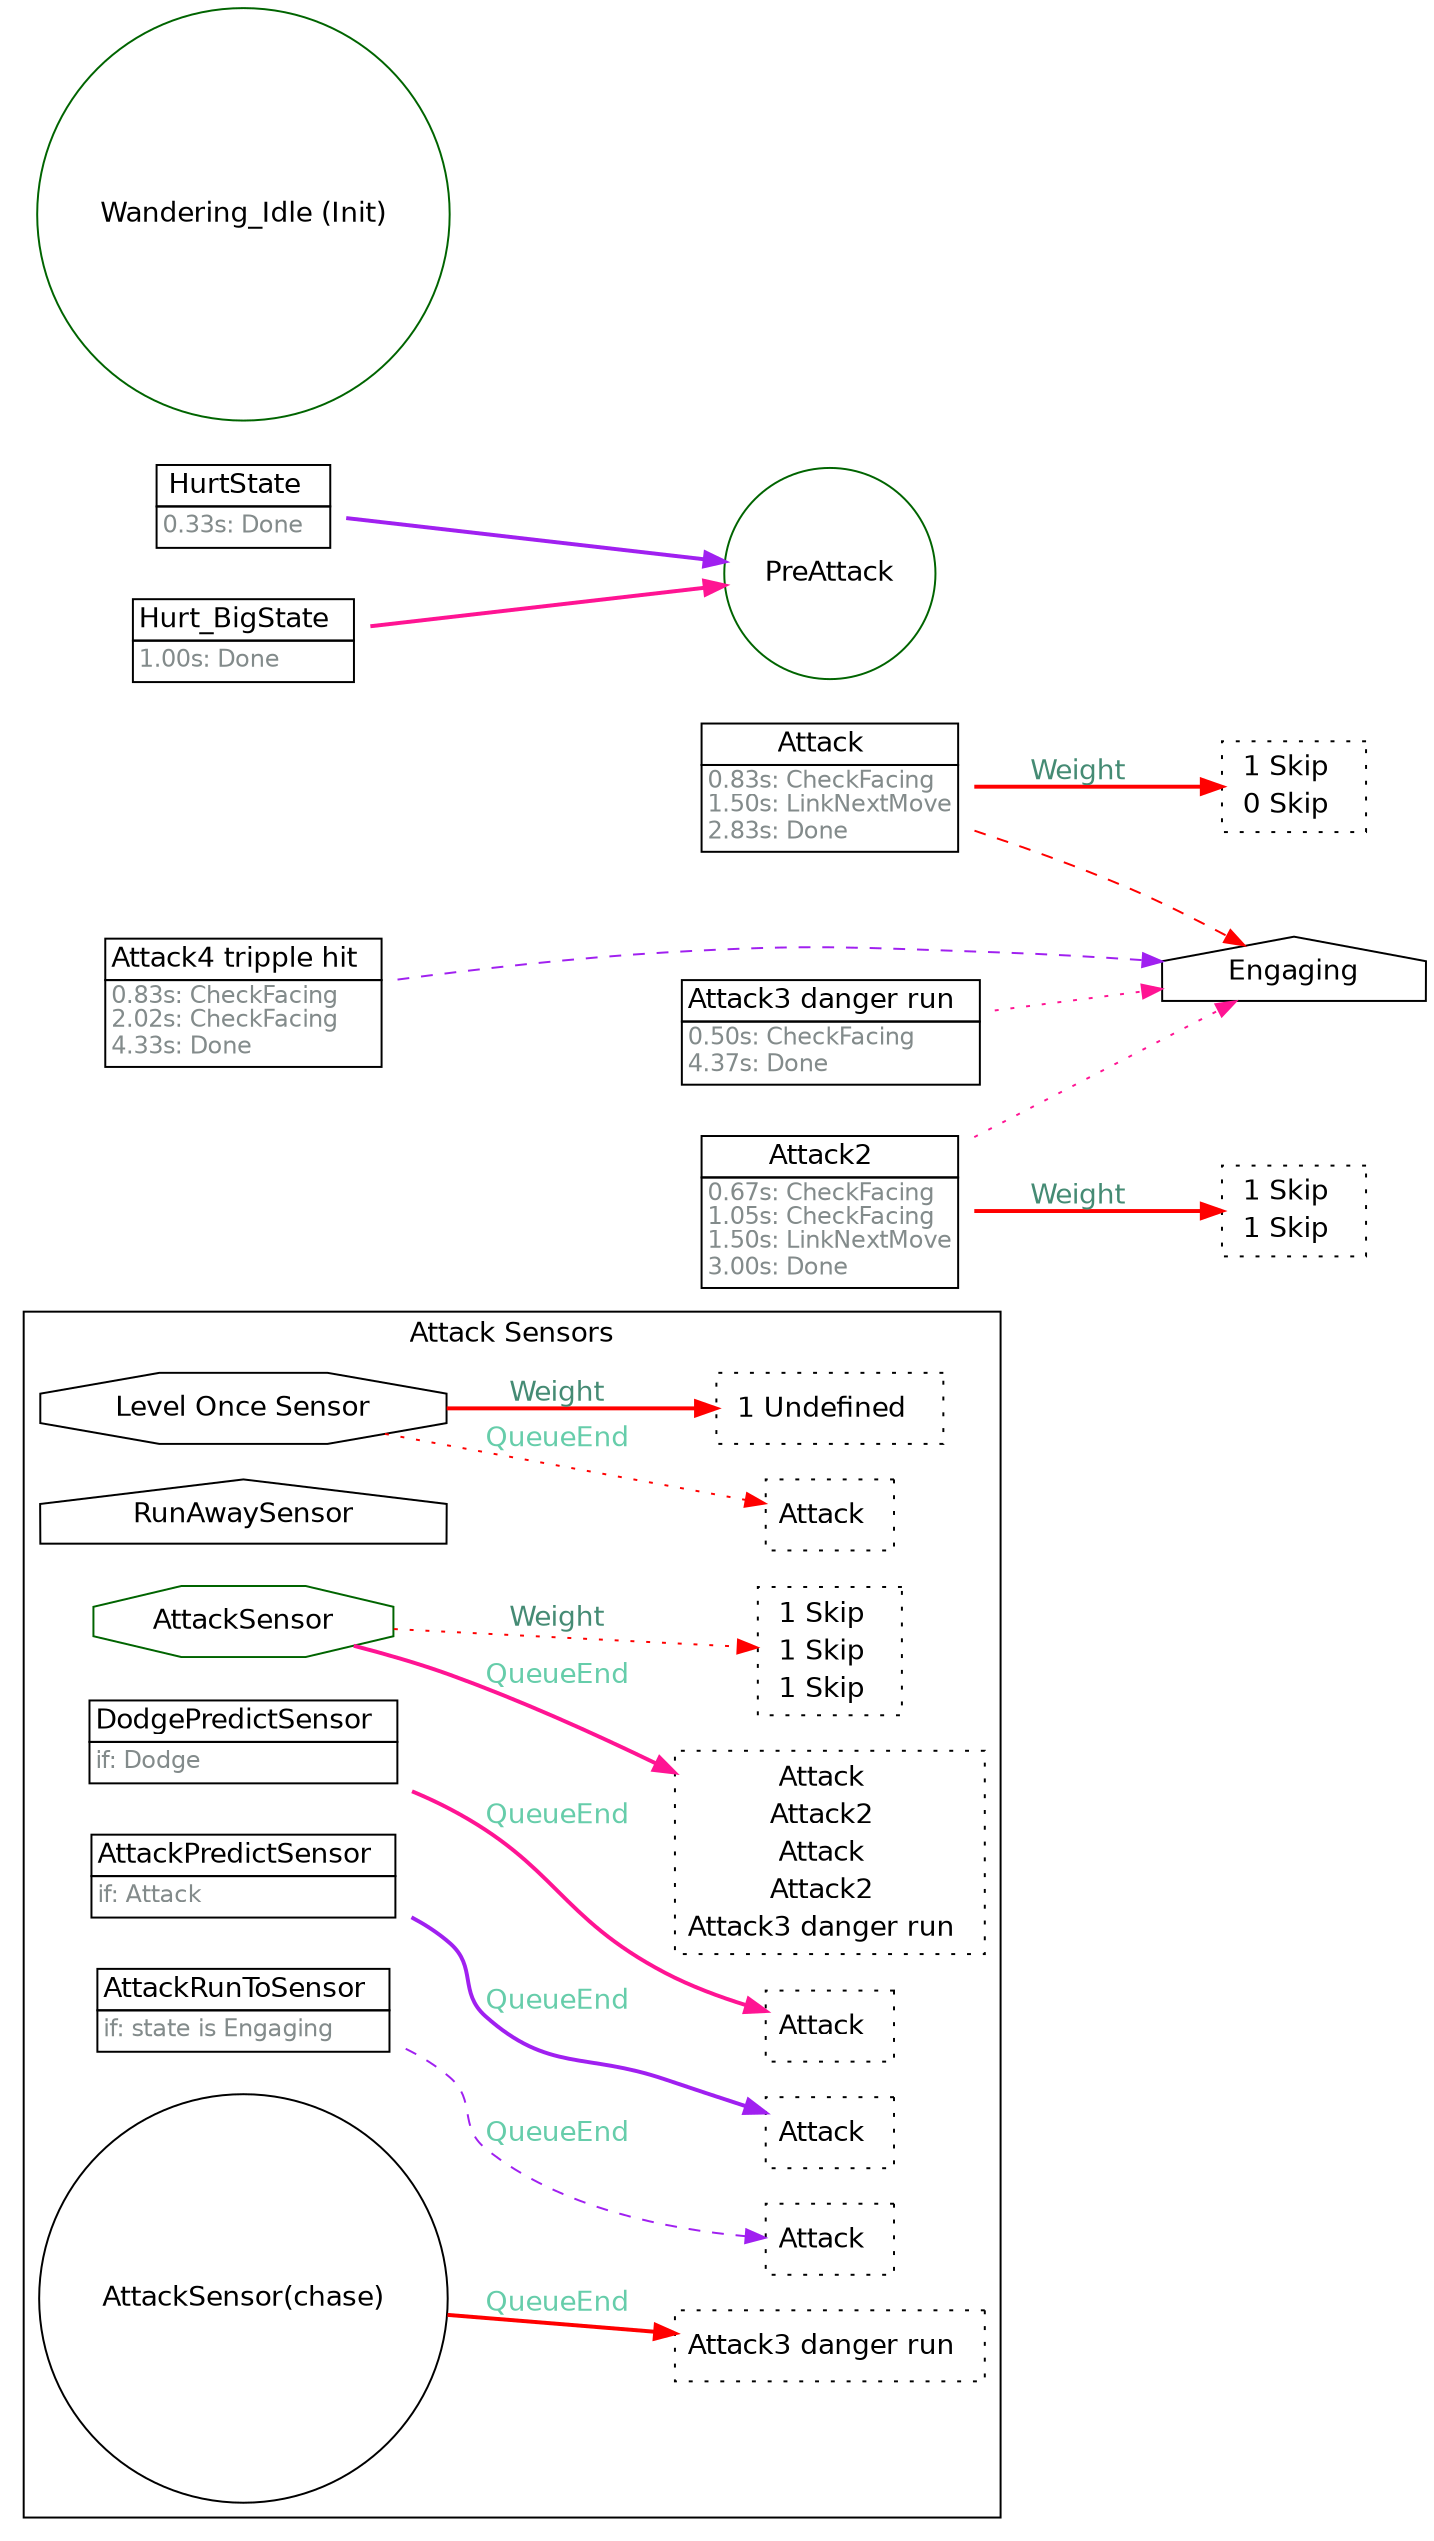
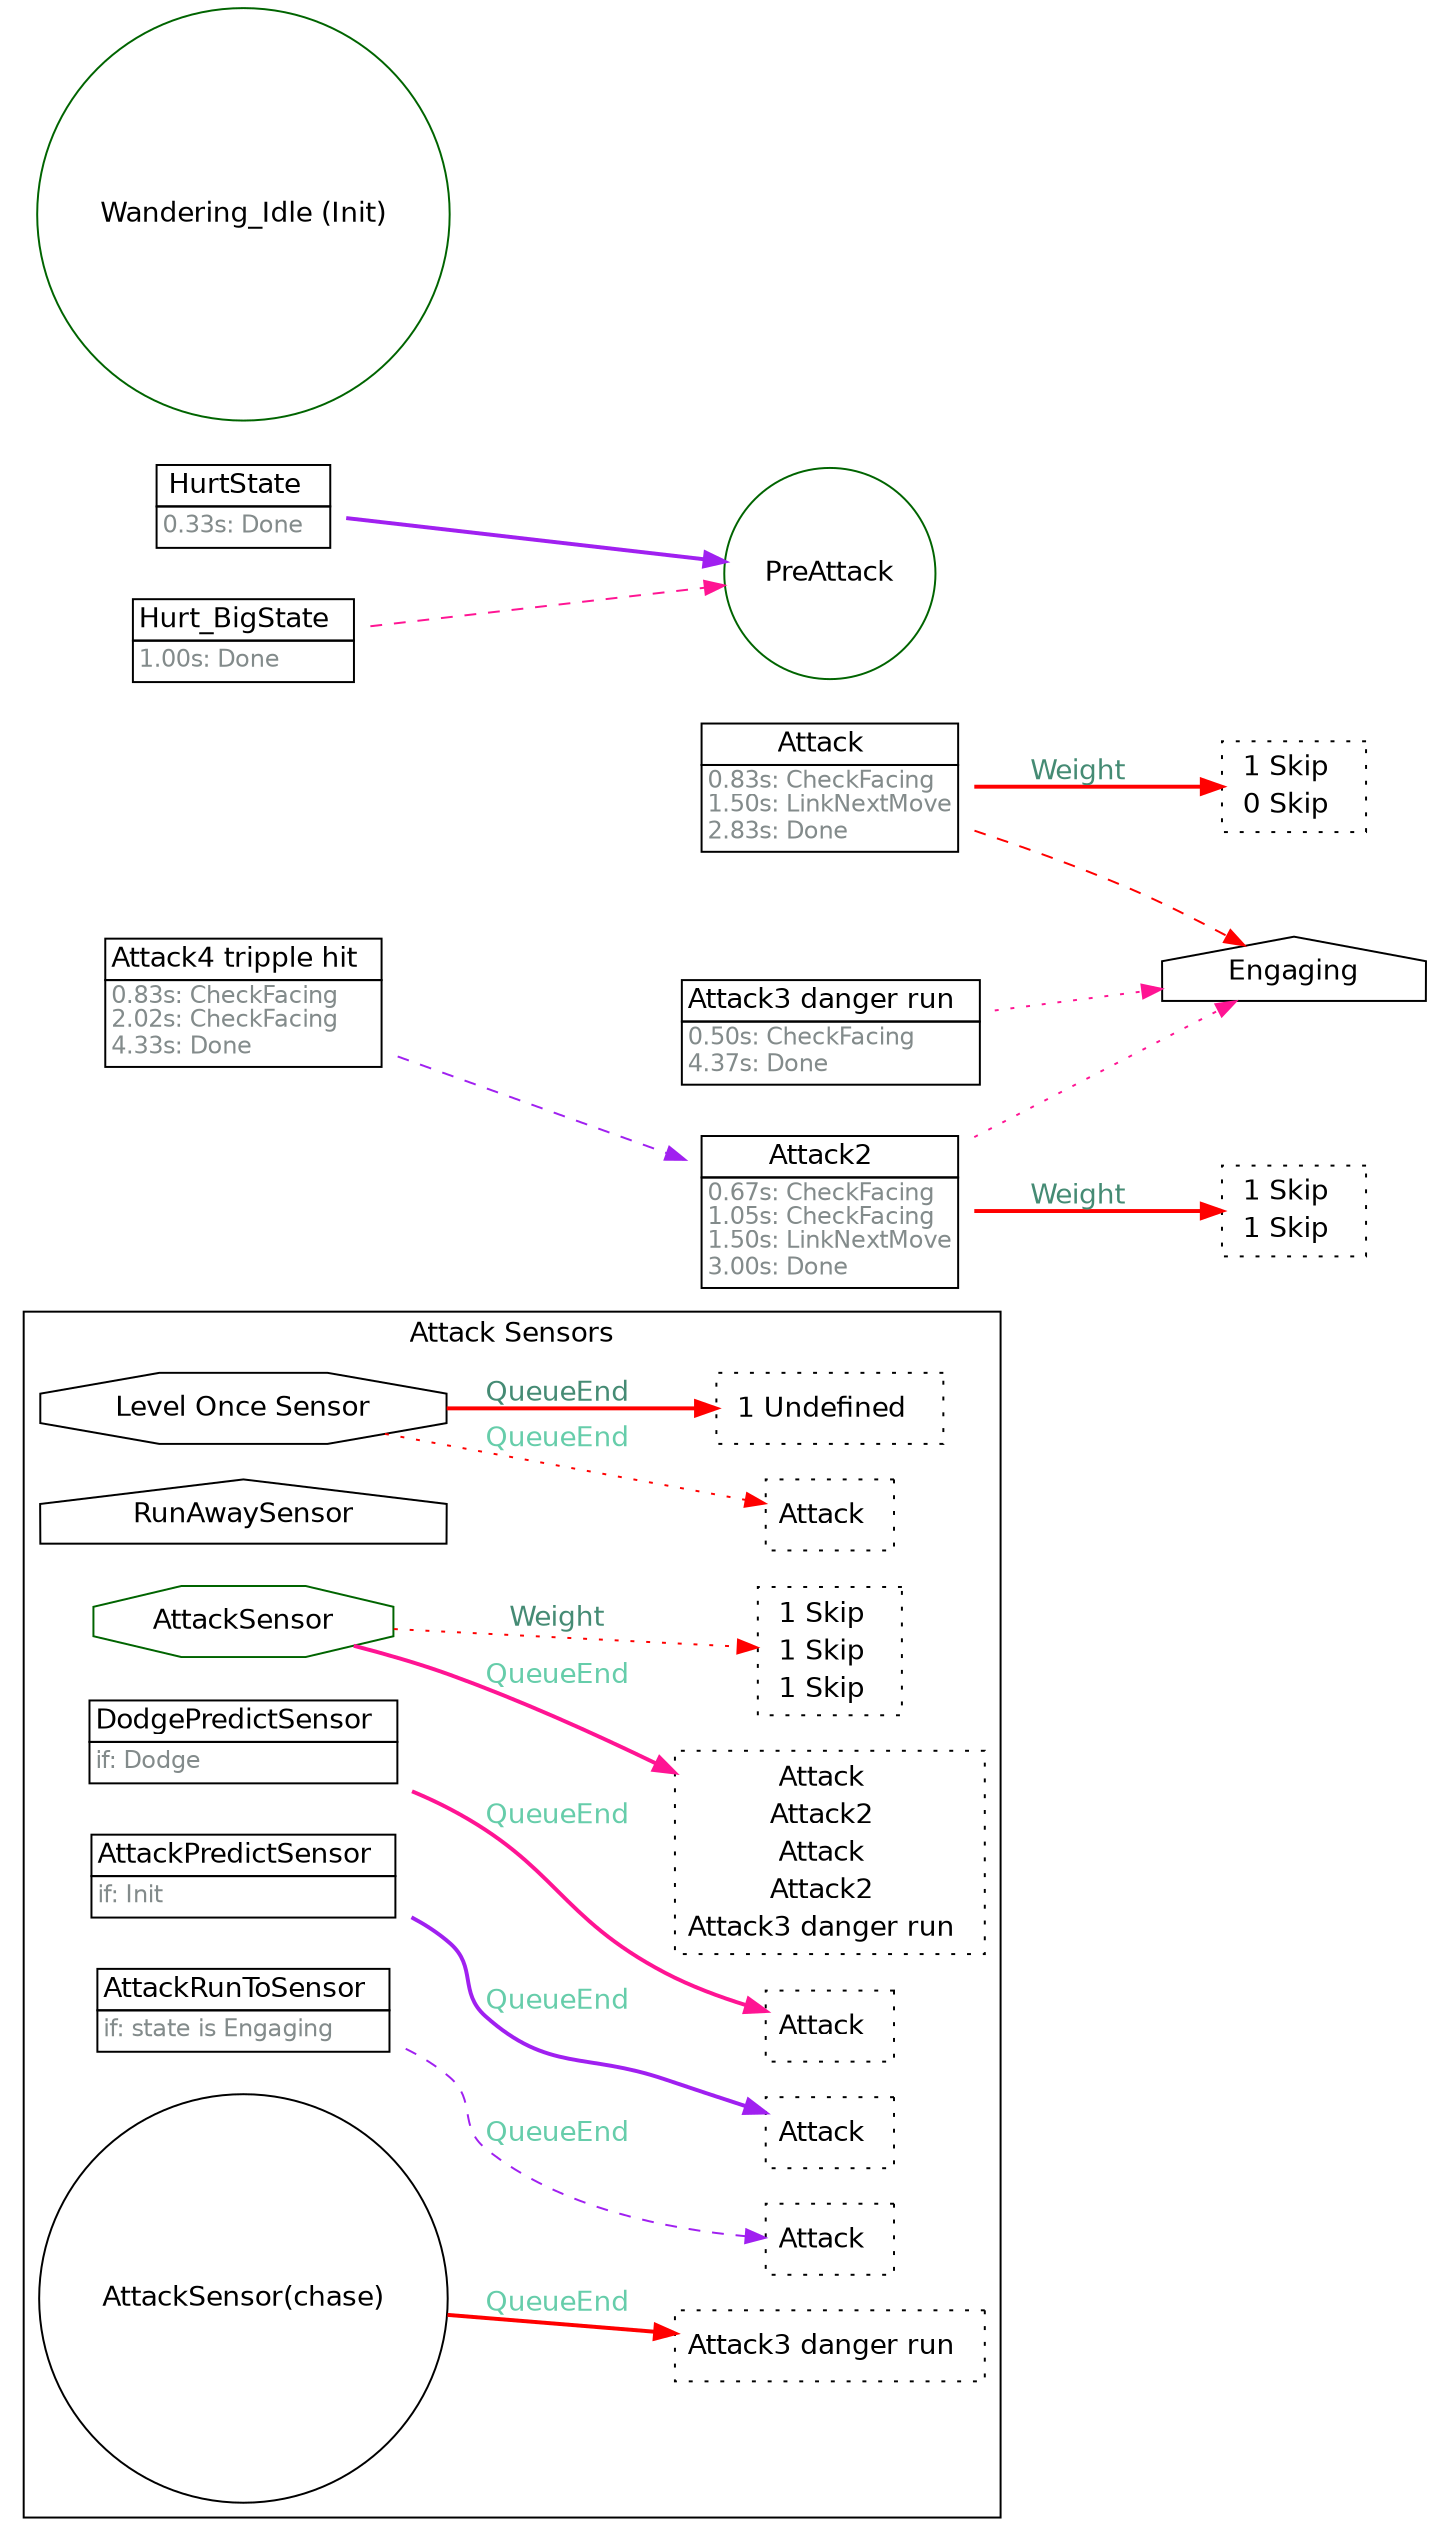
  strict digraph {
    rankdir=LR
    node [fontname=Helvetica shape=box]
    edge [color=red fontcolor=aquamarine3 fontname=Helvetica style=bold]
    n1 [color=black label="Level Once Sensor" shape=octagon]
    n2 [label=<<TABLE border="0" cellborder="0" cellspacing="0" cellpadding="2"><TR><TD>Attack  </TD></TR></TABLE>> margin=0.05 style=dotted]
    n3 [label=<<TABLE border="0" cellborder="0" cellspacing="0" cellpadding="2"><TR><TD>1 Undefined  </TD></TR></TABLE>> style=dotted]
    n4 [color=black label=RunAwaySensor shape=house]
    n5 [color=darkgreen label=AttackSensor shape=octagon]
    n6 [label=<<TABLE border="0" cellborder="0" cellspacing="0" cellpadding="2"><TR><TD>Attack  </TD></TR><TR><TD>Attack2  </TD></TR><TR><TD>Attack  </TD></TR><TR><TD>Attack2  </TD></TR><TR><TD>Attack3 danger run  </TD></TR></TABLE>> margin=0.05 style=dotted]
    n7 [label=<<TABLE border="0" cellborder="0" cellspacing="0" cellpadding="2"><TR><TD>1 Skip  </TD></TR><TR><TD>1 Skip  </TD></TR><TR><TD>1 Skip  </TD></TR></TABLE>> style=dotted]
    n8 [label=<<TABLE border="0" cellborder="1" cellspacing="0" cellpadding="2"><TR><TD >DodgePredictSensor  </TD></TR><TR><TD align="left" balign="left"><FONT point-size="12" color="azure4">if: Dodge</FONT>  </TD></TR></TABLE>> shape=plaintext]
    n9 [label=<<TABLE border="0" cellborder="0" cellspacing="0" cellpadding="2"><TR><TD>Attack  </TD></TR></TABLE>> margin=0.05 style=dotted]
-   n10 [label=<<TABLE border="0" cellborder="1" cellspacing="0" cellpadding="2"><TR><TD >AttackPredictSensor  </TD></TR><TR><TD align="left" balign="left"><FONT point-size="12" color="azure4">if: Attack</FONT>  </TD></TR></TABLE>> shape=plaintext]
+   n10 [label=<<TABLE border="0" cellborder="1" cellspacing="0" cellpadding="2"><TR><TD >AttackPredictSensor  </TD></TR><TR><TD align="left" balign="left"><FONT point-size="12" color="azure4">if: Init</FONT>  </TD></TR></TABLE>> shape=plaintext]
    n11 [label=<<TABLE border="0" cellborder="0" cellspacing="0" cellpadding="2"><TR><TD>Attack  </TD></TR></TABLE>> margin=0.05 style=dotted]
    n12 [label=<<TABLE border="0" cellborder="1" cellspacing="0" cellpadding="2"><TR><TD >AttackRunToSensor  </TD></TR><TR><TD align="left" balign="left"><FONT point-size="12" color="azure4">if: state is Engaging</FONT>  </TD></TR></TABLE>> shape=plaintext]
    n13 [label=<<TABLE border="0" cellborder="0" cellspacing="0" cellpadding="2"><TR><TD>Attack  </TD></TR></TABLE>> margin=0.05 style=dotted]
    n14 [color=black label="AttackSensor(chase)" shape=circle]
    n15 [label=<<TABLE border="0" cellborder="0" cellspacing="0" cellpadding="2"><TR><TD>Attack3 danger run  </TD></TR></TABLE>> margin=0.05 style=dotted]
    n16 [label=<<TABLE border="0" cellborder="1" cellspacing="0" cellpadding="2"><TR><TD >Attack  </TD></TR><TR><TD align="left" balign="left"><FONT point-size="12" color="azure4">0.83s: CheckFacing<br/>1.50s: LinkNextMove<br/>2.83s: Done</FONT>  </TD></TR></TABLE>> shape=plaintext]
    Engaging [color=black shape=house]
    n18 [label=<<TABLE border="0" cellborder="0" cellspacing="0" cellpadding="2"><TR><TD>1 Skip  </TD></TR><TR><TD>0 Skip  </TD></TR></TABLE>> style=dotted]
    n19 [label=<<TABLE border="0" cellborder="1" cellspacing="0" cellpadding="2"><TR><TD >Attack2  </TD></TR><TR><TD align="left" balign="left"><FONT point-size="12" color="azure4">0.67s: CheckFacing<br/>1.05s: CheckFacing<br/>1.50s: LinkNextMove<br/>3.00s: Done</FONT>  </TD></TR></TABLE>> shape=plaintext]
    n20 [label=<<TABLE border="0" cellborder="0" cellspacing="0" cellpadding="2"><TR><TD>1 Skip  </TD></TR><TR><TD>1 Skip  </TD></TR></TABLE>> style=dotted]
    n21 [label=<<TABLE border="0" cellborder="1" cellspacing="0" cellpadding="2"><TR><TD >Attack3 danger run  </TD></TR><TR><TD align="left" balign="left"><FONT point-size="12" color="azure4">0.50s: CheckFacing<br/>4.37s: Done</FONT>  </TD></TR></TABLE>> shape=plaintext]
    n22 [label=<<TABLE border="0" cellborder="1" cellspacing="0" cellpadding="2"><TR><TD >Attack4 tripple hit  </TD></TR><TR><TD align="left" balign="left"><FONT point-size="12" color="azure4">0.83s: CheckFacing<br/>2.02s: CheckFacing<br/>4.33s: Done</FONT>  </TD></TR></TABLE>> shape=plaintext]
    n23 [label=<<TABLE border="0" cellborder="1" cellspacing="0" cellpadding="2"><TR><TD >HurtState  </TD></TR><TR><TD align="left" balign="left"><FONT point-size="12" color="azure4">0.33s: Done</FONT>  </TD></TR></TABLE>> shape=plaintext]
    PreAttack [color=darkgreen shape=circle]
    n25 [label=<<TABLE border="0" cellborder="1" cellspacing="0" cellpadding="2"><TR><TD >Hurt_BigState  </TD></TR><TR><TD align="left" balign="left"><FONT point-size="12" color="azure4">1.00s: Done</FONT>  </TD></TR></TABLE>> shape=plaintext]
    n26 [color=darkgreen label="Wandering_Idle (Init)" shape=circle]
    subgraph cluster_1 {
      fontname=Helvetica
      label="Attack Sensors"
      rank=sink
      n1
      n2
      n3
      n4
      n5
      n6
      n7
      n8
      n9
      n10
      n11
      n12
      n13
      n14
      n15
    }
    n1 -> n2 [label=QueueEnd style=dotted]
-   n1 -> n3 [fontcolor=aquamarine4 label=Weight]
+   n1 -> n3 [fontcolor=aquamarine4 label=QueueEnd]
    n5 -> n6 [color=deeppink label=QueueEnd]
    n5 -> n7 [fontcolor=aquamarine4 label=Weight style=dotted]
    n8 -> n9 [color=deeppink label=QueueEnd]
    n10 -> n11 [color=purple label=QueueEnd]
    n12 -> n13 [color=purple label=QueueEnd style=dashed]
    n14 -> n15 [label=QueueEnd]
    n16 -> Engaging [fontcolor=cornsilk3 style=dashed]
    n16 -> n18 [fontcolor=aquamarine4 label=Weight]
    n19 -> Engaging [color=deeppink fontcolor=cornsilk3 style=dotted]
    n19 -> n20 [fontcolor=aquamarine4 label=Weight]
    n21 -> Engaging [color=deeppink fontcolor=cornsilk3 style=dotted]
-   n22 -> Engaging [color=purple fontcolor=cornsilk3 style=dashed]
+   n22 -> n19 [color=purple fontcolor=cornsilk3 style=dashed]
    n23 -> PreAttack [color=purple fontcolor=cornsilk3]
-   n25 -> PreAttack [color=deeppink fontcolor=cornsilk3]
+   n25 -> PreAttack [color=deeppink fontcolor=cornsilk3 style=dashed]
  }
